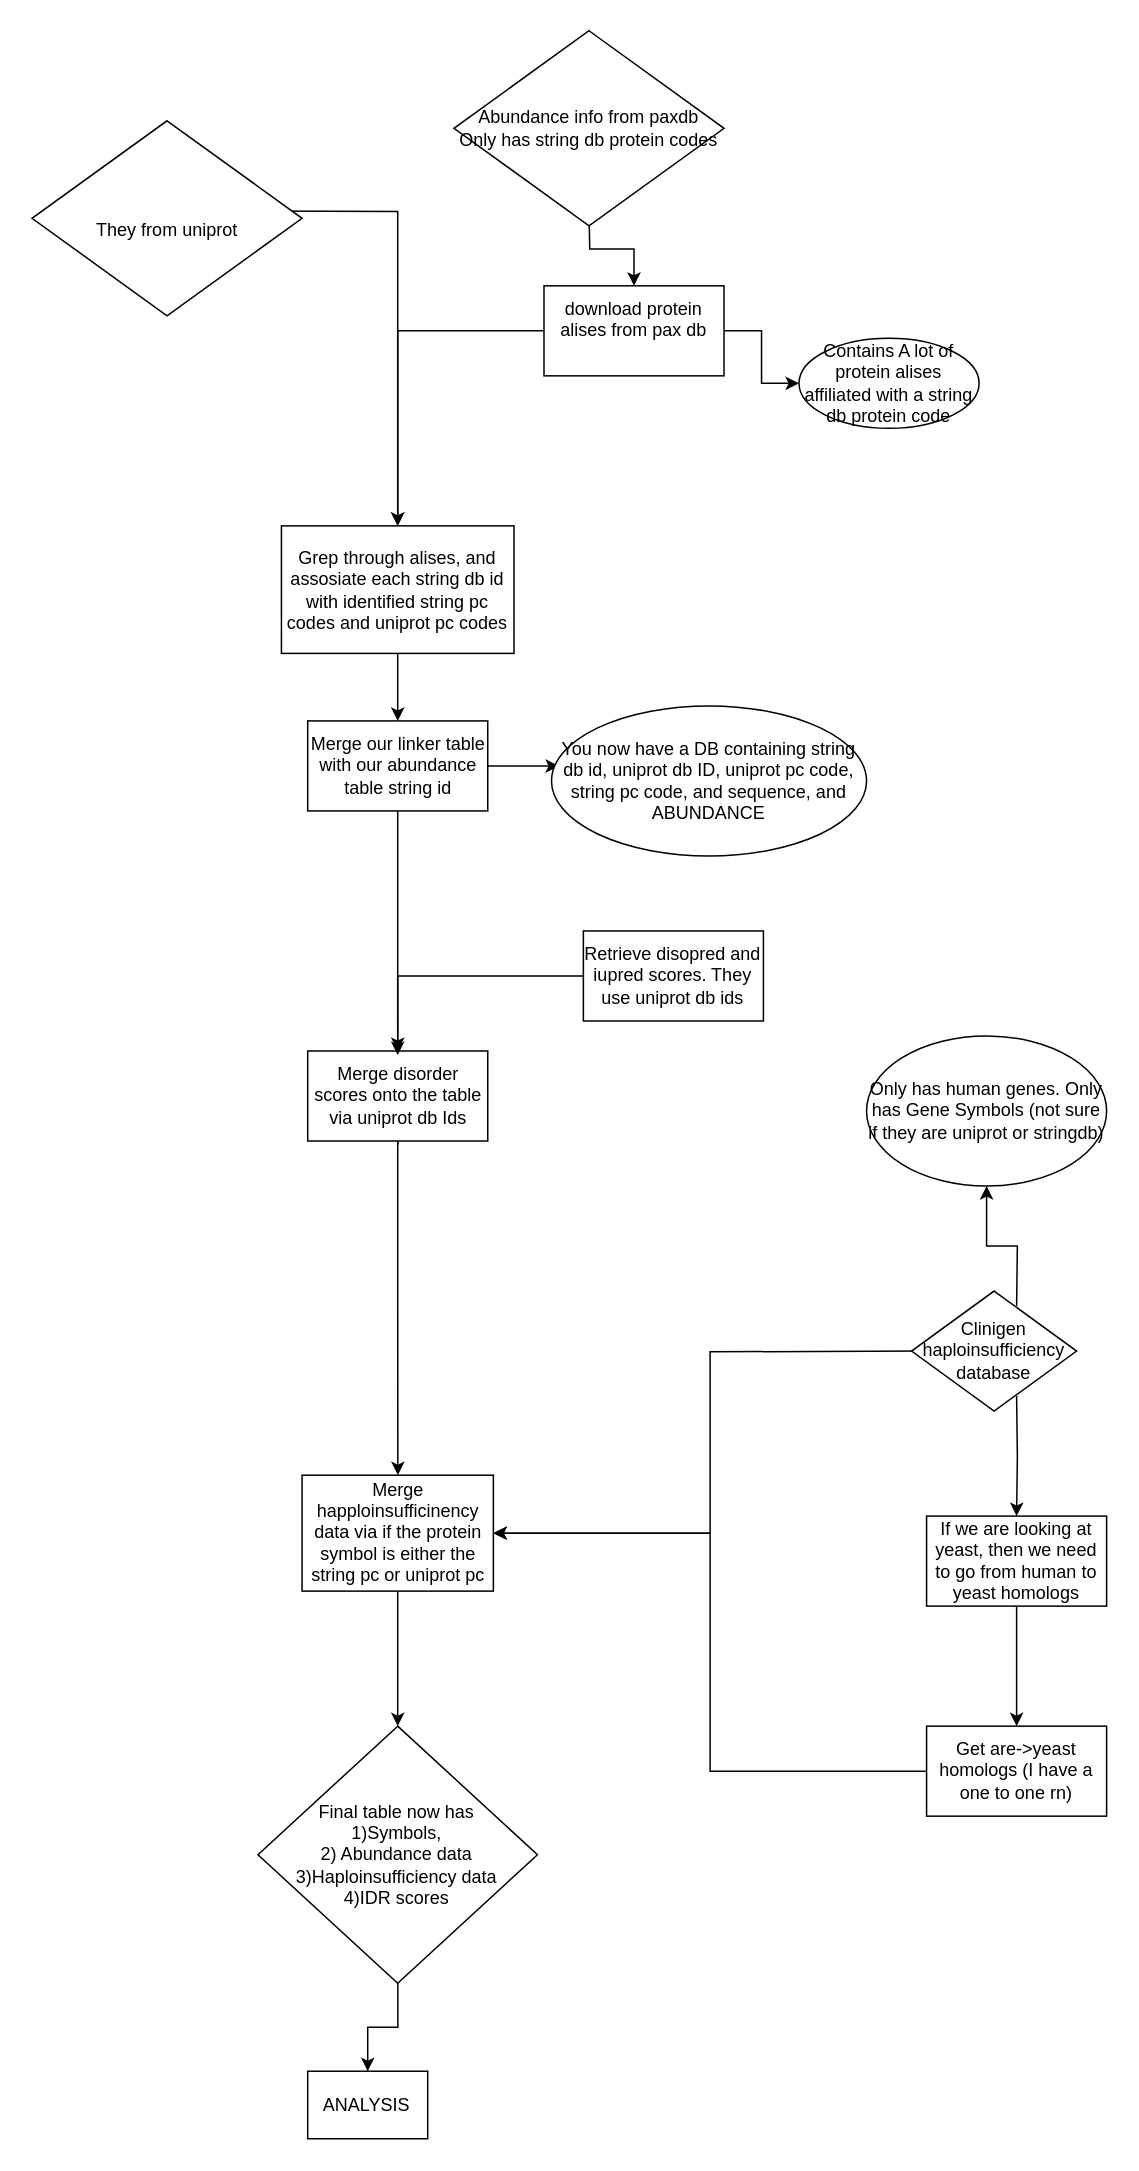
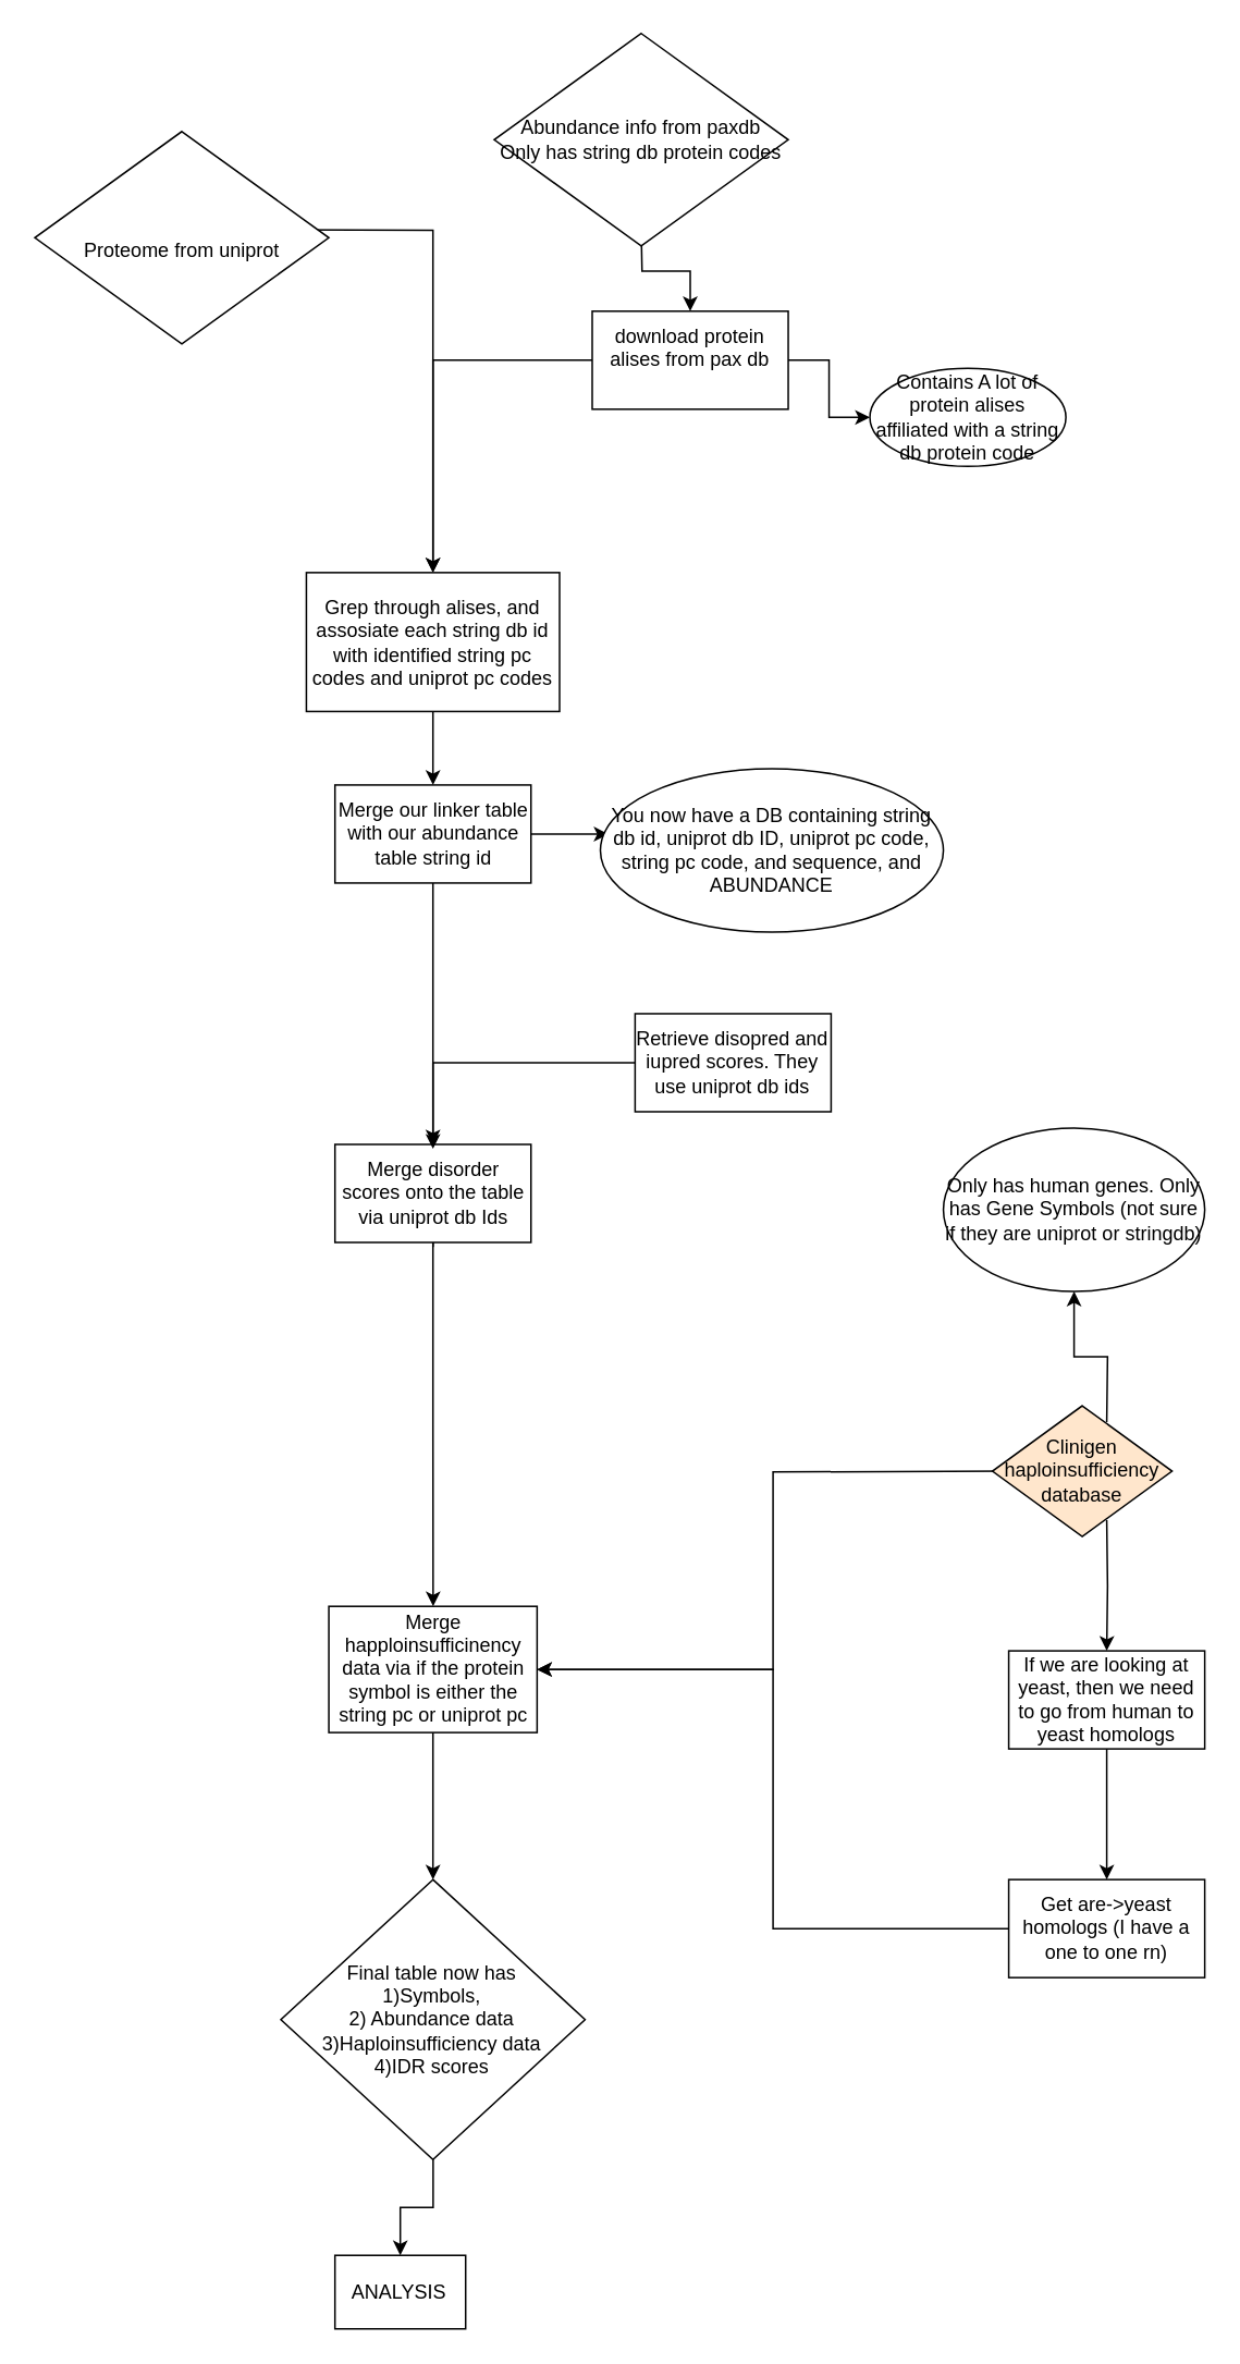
  <mxCell id="0" />
  <mxCell id="1" parent="0" />
  <mxCell id="2" style="edgeStyle=orthogonalEdgeStyle;rounded=0;orthogonalLoop=1;jettySize=auto;html=1;" edge="1" parent="1" target="9"><mxGeometry relative="1" as="geometry"><mxPoint x="132" y="140" as="sourcePoint" /></mxGeometry></mxCell>
  <mxCell id="3" value="" style="edgeStyle=orthogonalEdgeStyle;rounded=0;orthogonalLoop=1;jettySize=auto;html=1;" edge="1" parent="1" target="6"><mxGeometry relative="1" as="geometry"><mxPoint x="392" y="140" as="sourcePoint" /></mxGeometry></mxCell>
  <mxCell id="4" value="" style="edgeStyle=orthogonalEdgeStyle;rounded=0;orthogonalLoop=1;jettySize=auto;html=1;" edge="1" parent="1" source="6" target="7"><mxGeometry relative="1" as="geometry" /></mxCell>
  <mxCell id="5" value="" style="edgeStyle=orthogonalEdgeStyle;rounded=0;orthogonalLoop=1;jettySize=auto;html=1;" edge="1" parent="1" source="6" target="9"><mxGeometry relative="1" as="geometry" /></mxCell>
  <mxCell id="6" value="&lt;div&gt;download protein alises from pax db &lt;br&gt;&lt;/div&gt;&lt;div&gt;&lt;br&gt;&lt;/div&gt;" style="whiteSpace=wrap;html=1;rounded=0;" vertex="1" parent="1"><mxGeometry x="362" y="190" width="120" height="60" as="geometry" /></mxCell>
  <mxCell id="7" value="Contains A lot of protein alises affiliated with a string db protein code" style="ellipse;whiteSpace=wrap;html=1;rounded=0;" vertex="1" parent="1"><mxGeometry x="532" y="225" width="120" height="60" as="geometry" /></mxCell>
  <mxCell id="8" value="" style="edgeStyle=orthogonalEdgeStyle;rounded=0;orthogonalLoop=1;jettySize=auto;html=1;" edge="1" parent="1" source="9" target="28"><mxGeometry relative="1" as="geometry" /></mxCell>
  <mxCell id="9" value="Grep through alises, and assosiate each string db id with identified string pc codes and uniprot pc codes" style="whiteSpace=wrap;html=1;rounded=0;" vertex="1" parent="1"><mxGeometry x="187" y="350" width="155" height="85" as="geometry" /></mxCell>
  <mxCell id="10" value="" style="edgeStyle=orthogonalEdgeStyle;rounded=0;orthogonalLoop=1;jettySize=auto;html=1;" edge="1" parent="1" target="12"><mxGeometry relative="1" as="geometry"><mxPoint x="264.5" y="762.75" as="sourcePoint" /></mxGeometry></mxCell>
  <mxCell id="11" value="" style="edgeStyle=orthogonalEdgeStyle;rounded=0;orthogonalLoop=1;jettySize=auto;html=1;" edge="1" parent="1" source="12" target="14"><mxGeometry relative="1" as="geometry" /></mxCell>
  <mxCell id="12" value="Merge disorder scores onto the table via uniprot db Ids" style="whiteSpace=wrap;html=1;rounded=0;" vertex="1" parent="1"><mxGeometry x="204.51" y="700" width="120" height="60" as="geometry" /></mxCell>
  <mxCell id="13" value="" style="edgeStyle=orthogonalEdgeStyle;rounded=0;orthogonalLoop=1;jettySize=auto;html=1;" edge="1" parent="1" source="14" target="24"><mxGeometry relative="1" as="geometry" /></mxCell>
  <mxCell id="14" value="Merge happloinsufficinency data via if the protein symbol is either the string pc or uniprot pc " style="whiteSpace=wrap;html=1;rounded=0;" vertex="1" parent="1"><mxGeometry x="200.75" y="982.75" width="127.5" height="77.25" as="geometry" /></mxCell>
  <mxCell id="15" value="" style="edgeStyle=orthogonalEdgeStyle;rounded=0;orthogonalLoop=1;jettySize=auto;html=1;" edge="1" parent="1" target="18"><mxGeometry relative="1" as="geometry"><mxPoint x="677" y="870" as="sourcePoint" /></mxGeometry></mxCell>
  <mxCell id="16" value="" style="edgeStyle=orthogonalEdgeStyle;rounded=0;orthogonalLoop=1;jettySize=auto;html=1;" edge="1" parent="1" target="20"><mxGeometry relative="1" as="geometry"><mxPoint x="677" y="930" as="sourcePoint" /></mxGeometry></mxCell>
  <mxCell id="17" style="edgeStyle=orthogonalEdgeStyle;rounded=0;orthogonalLoop=1;jettySize=auto;html=1;entryX=1;entryY=0.5;entryDx=0;entryDy=0;" edge="1" parent="1" target="14"><mxGeometry relative="1" as="geometry"><mxPoint x="617" y="900" as="sourcePoint" /></mxGeometry></mxCell>
  <mxCell id="18" value="Only has human genes. Only has Gene Symbols (not sure if they are uniprot or stringdb)" style="ellipse;whiteSpace=wrap;html=1;rounded=0;" vertex="1" parent="1"><mxGeometry x="577" y="690" width="160" height="100" as="geometry" /></mxCell>
  <mxCell id="19" value="" style="edgeStyle=orthogonalEdgeStyle;rounded=0;orthogonalLoop=1;jettySize=auto;html=1;" edge="1" parent="1" source="20" target="22"><mxGeometry relative="1" as="geometry" /></mxCell>
  <mxCell id="20" value="If we are looking at yeast, then we need to go from human to yeast homologs" style="whiteSpace=wrap;html=1;rounded=0;" vertex="1" parent="1"><mxGeometry x="617" y="1010" width="120" height="60" as="geometry" /></mxCell>
  <mxCell id="21" style="edgeStyle=orthogonalEdgeStyle;rounded=0;orthogonalLoop=1;jettySize=auto;html=1;entryX=1;entryY=0.5;entryDx=0;entryDy=0;" edge="1" parent="1" source="22" target="14"><mxGeometry relative="1" as="geometry" /></mxCell>
  <mxCell id="22" value="Get are-&amp;gt;yeast homologs (I have a one to one rn)" style="whiteSpace=wrap;html=1;rounded=0;" vertex="1" parent="1"><mxGeometry x="617" y="1150" width="120" height="60" as="geometry" /></mxCell>
  <mxCell id="23" value="" style="edgeStyle=orthogonalEdgeStyle;rounded=0;orthogonalLoop=1;jettySize=auto;html=1;" edge="1" parent="1" source="24" target="25"><mxGeometry relative="1" as="geometry" /></mxCell>
  <mxCell id="24" value="&lt;div&gt;Final table now has &lt;br&gt;&lt;/div&gt;&lt;div&gt;1)Symbols,&lt;/div&gt;&lt;div&gt; 2) Abundance data&lt;/div&gt;&lt;div&gt;3)Haploinsufficiency data&lt;/div&gt;&lt;div&gt;4)IDR scores&lt;br&gt; &lt;/div&gt;" style="rhombus;whiteSpace=wrap;html=1;rounded=0;" vertex="1" parent="1"><mxGeometry x="171.38" y="1150" width="186.25" height="171.38" as="geometry" /></mxCell>
  <mxCell id="25" value="ANALYSIS" style="whiteSpace=wrap;html=1;rounded=0;" vertex="1" parent="1"><mxGeometry x="204.495" y="1380" width="80" height="45" as="geometry" /></mxCell>
  <mxCell id="26" value="" style="edgeStyle=orthogonalEdgeStyle;rounded=0;orthogonalLoop=1;jettySize=auto;html=1;" edge="1" parent="1" source="28"><mxGeometry relative="1" as="geometry"><mxPoint x="372" y="510.1" as="targetPoint" /></mxGeometry></mxCell>
  <mxCell id="27" style="edgeStyle=orthogonalEdgeStyle;rounded=0;orthogonalLoop=1;jettySize=auto;html=1;" edge="1" parent="1" source="28"><mxGeometry relative="1" as="geometry"><mxPoint x="264.51" y="702.75" as="targetPoint" /></mxGeometry></mxCell>
  <mxCell id="28" value="Merge our linker table with our abundance table string id" style="whiteSpace=wrap;html=1;rounded=0;" vertex="1" parent="1"><mxGeometry x="204.51" y="480" width="120" height="60" as="geometry" /></mxCell>
  <mxCell id="29" style="edgeStyle=orthogonalEdgeStyle;rounded=0;orthogonalLoop=1;jettySize=auto;html=1;" edge="1" parent="1" source="30" target="12"><mxGeometry relative="1" as="geometry" /></mxCell>
  <mxCell id="30" value="Retrieve disopred and iupred scores. They use uniprot db ids" style="whiteSpace=wrap;html=1;rounded=0;" vertex="1" parent="1"><mxGeometry x="388.25" y="620" width="120" height="60" as="geometry" /></mxCell>
  <mxCell id="31" value="You now have a DB containing string db id, uniprot db ID, uniprot pc code, string pc code, and sequence, and ABUNDANCE" style="ellipse;whiteSpace=wrap;html=1;" vertex="1" parent="1"><mxGeometry x="367" y="470" width="210" height="100" as="geometry" /></mxCell>
  <mxCell id="32" value="&lt;div&gt;Abundance info from paxdb&lt;/div&gt;&lt;div&gt;Only has string db protein codes&lt;br&gt;&lt;/div&gt;" style="rhombus;whiteSpace=wrap;html=1;" vertex="1" parent="1"><mxGeometry x="302" width="180" height="130" as="geometry" y="20" /></mxCell>
- <mxCell id="33" value="&lt;div&gt;&lt;br&gt;&lt;/div&gt;&lt;div&gt;They from uniprot&lt;/div&gt;" style="rhombus;whiteSpace=wrap;html=1;" vertex="1" parent="1"><mxGeometry x="20.75" y="80" width="180" height="130" as="geometry" /></mxCell>
- <mxCell id="34" value="Clinigen haploinsufficiency database " style="rhombus;whiteSpace=wrap;html=1;" vertex="1" parent="1"><mxGeometry x="607" y="860" width="110" height="80" as="geometry" /></mxCell>
+ <mxCell id="33" value="&lt;div&gt;&lt;br&gt;&lt;/div&gt;&lt;div&gt;Proteome from uniprot&lt;/div&gt;" style="rhombus;whiteSpace=wrap;html=1;" vertex="1" parent="1"><mxGeometry x="20.75" y="80" width="180" height="130" as="geometry" /></mxCell>
+ <mxCell id="34" value="Clinigen haploinsufficiency database " style="rhombus;whiteSpace=wrap;html=1;fillColor=#ffe6cc;" vertex="1" parent="1"><mxGeometry x="607" y="860" width="110" height="80" as="geometry" /></mxCell>
